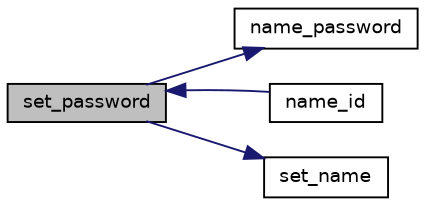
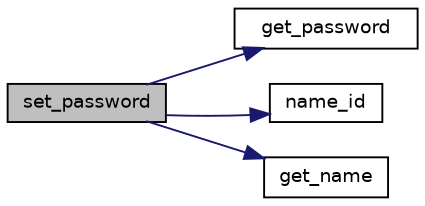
  digraph {
    rankdir=LR
    node [color=black fillcolor=white fontname=Helvetica fontsize=10 shape=record style=filled]
    edge [color=midnightblue fontname=Helvetica fontsize=10 labelfontname=Helvetica labelfontsize=10 style=solid]
    n1 [fillcolor=grey75 fontcolor=black height=0.2 label=set_password width=0.4]
-   n2 [height=0.2 label=name_password width=0.4]
+   n2 [height=0.2 label=get_password width=0.4]
    n3 [height=0.2 label=name_id width=0.4]
-   n4 [height=0.2 label=set_name width=0.4]
+   n4 [height=0.2 label=get_name width=0.4]
    n1 -> n2
-   n3 -> n1
+   n1 -> n3
    n1 -> n4
  }
